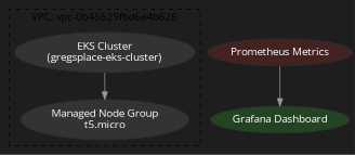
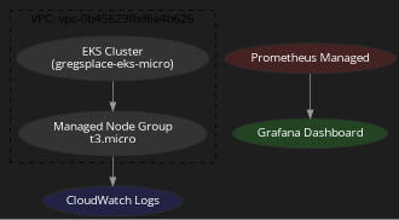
  digraph {
    bgcolor="#1e1e1e"
    fontname="Open Sans"
    rankdir=TB
    node [color="#2e2e2e" fillcolor="#333333" fontcolor=white fontname="Open Sans" style=filled]
    edge [color="#999999" fontname="Open Sans"]
-   n1 [label="EKS Cluster\n(gregsplace-eks-cluster)"]
-   n2 [label="Managed Node Group\nt5.micro"]
-   n4 [fillcolor="#442222" label="Prometheus Metrics"]
+   n1 [label="EKS Cluster\n(gregsplace-eks-micro)"]
+   n2 [label="Managed Node Group\nt3.micro"]
+   n3 [fillcolor="#222244" label="CloudWatch Logs"]
+   n4 [fillcolor="#442222" label="Prometheus Managed"]
    n5 [fillcolor="#224422" label="Grafana Dashboard"]
    subgraph cluster_1 {
      label="VPC: vpc-0b45629fbd6e4b626"
      style=dashed
      n1
      n2
    }
    n1 -> n2
+   n2 -> n3
    n4 -> n5
  }
